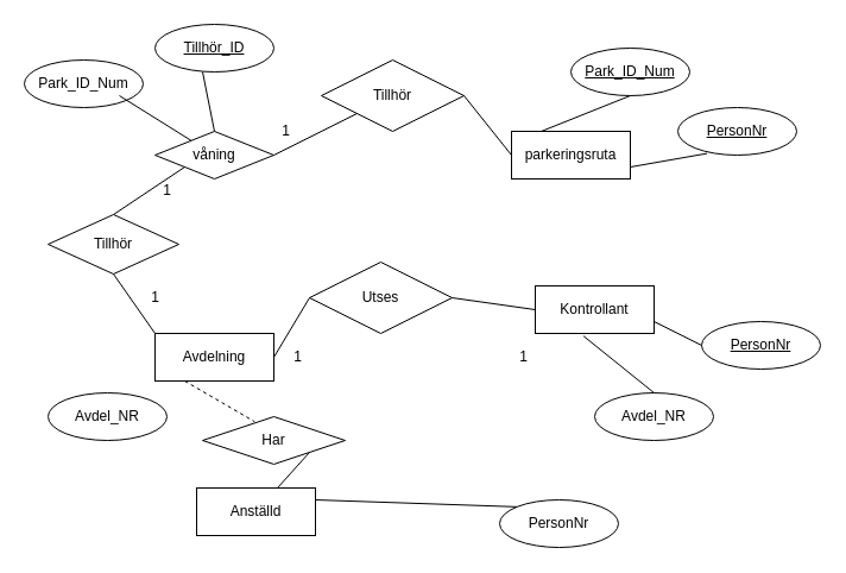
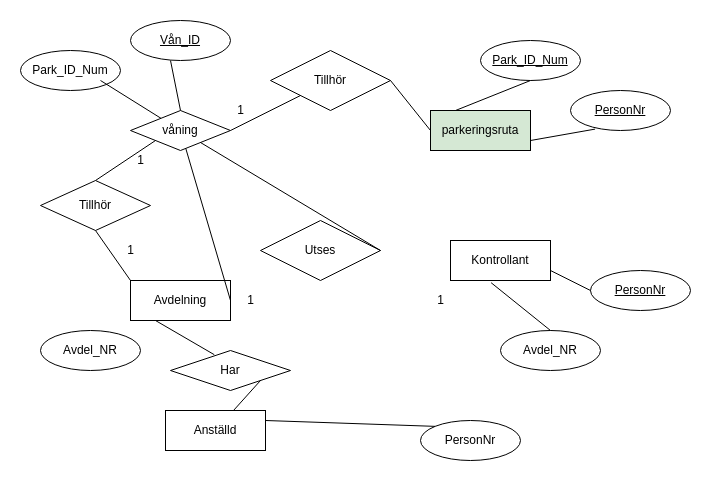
  <mxCell id="0" />
  <mxCell id="1" parent="0" />
- <mxCell id="2" value="parkeringsruta" style="whiteSpace=wrap;html=1;align=center;" vertex="1" parent="1"><mxGeometry x="430" y="110" width="100" height="40" as="geometry" /></mxCell>
+ <mxCell id="2" value="parkeringsruta" style="whiteSpace=wrap;html=1;align=center;fillColor=#d5e8d4;" vertex="1" parent="1"><mxGeometry x="430" y="110" width="100" height="40" as="geometry" /></mxCell>
  <mxCell id="3" value="våning" style="rhombus;whiteSpace=wrap;html=1;align=center;" vertex="1" parent="1"><mxGeometry x="130" y="110" width="100" height="40" as="geometry" /></mxCell>
  <mxCell id="4" value="Avdelning" style="whiteSpace=wrap;html=1;align=center;" vertex="1" parent="1"><mxGeometry x="130" y="280" width="100" height="40" as="geometry" /></mxCell>
  <mxCell id="5" value="Kontrollant" style="whiteSpace=wrap;html=1;align=center;" vertex="1" parent="1"><mxGeometry x="450" y="240" width="100" height="40" as="geometry" /></mxCell>
  <mxCell id="6" value="Avdel_NR" style="ellipse;whiteSpace=wrap;html=1;align=center;" vertex="1" parent="1"><mxGeometry x="500" y="330" width="100" height="40" as="geometry" /></mxCell>
  <mxCell id="7" value="PersonNr" style="ellipse;whiteSpace=wrap;html=1;align=center;fontStyle=4;" vertex="1" parent="1"><mxGeometry x="590" y="270" width="100" height="40" as="geometry" /></mxCell>
  <mxCell id="8" value="Park_ID_Num" style="ellipse;whiteSpace=wrap;html=1;align=center;fontStyle=4;" vertex="1" parent="1"><mxGeometry x="480" y="40" width="100" height="40" as="geometry" /></mxCell>
  <mxCell id="9" value="Utses" style="shape=rhombus;perimeter=rhombusPerimeter;whiteSpace=wrap;html=1;align=center;" vertex="1" parent="1"><mxGeometry x="260" y="220" width="120" height="60" as="geometry" /></mxCell>
- <mxCell id="10" value="" style="endArrow=none;html=1;rounded=0;exitX=1;exitY=0.5;exitDx=0;exitDy=0;entryX=0;entryY=0.5;entryDx=0;entryDy=0;" edge="1" parent="1" source="4" target="9"><mxGeometry relative="1" as="geometry"><mxPoint x="210" y="330" as="sourcePoint" /><mxPoint x="370" y="330" as="targetPoint" /></mxGeometry></mxCell>
- <mxCell id="11" value="" style="endArrow=none;html=1;rounded=0;entryX=0;entryY=0.5;entryDx=0;entryDy=0;exitX=1;exitY=0.5;exitDx=0;exitDy=0;" edge="1" parent="1" source="9" target="5"><mxGeometry relative="1" as="geometry"><mxPoint x="310" y="330" as="sourcePoint" /><mxPoint x="470" y="330" as="targetPoint" /></mxGeometry></mxCell>
+ <mxCell id="10" value="" style="endArrow=none;html=1;rounded=0;exitX=1;exitY=0.5;exitDx=0;exitDy=0;" edge="1" parent="1" source="4" target="3"><mxGeometry relative="1" as="geometry"><mxPoint x="210" y="330" as="sourcePoint" /><mxPoint x="370" y="330" as="targetPoint" /></mxGeometry></mxCell>
+ <mxCell id="11" value="" style="endArrow=none;html=1;rounded=0;exitX=1;exitY=0.5;exitDx=0;exitDy=0;" edge="1" parent="1" source="9" target="3"><mxGeometry relative="1" as="geometry"><mxPoint x="310" y="330" as="sourcePoint" /><mxPoint x="470" y="330" as="targetPoint" /></mxGeometry></mxCell>
  <mxCell id="12" value="1" style="text;html=1;align=center;verticalAlign=middle;resizable=0;points=[];autosize=1;" vertex="1" parent="1"><mxGeometry x="430" y="290" width="20" height="20" as="geometry" /></mxCell>
  <mxCell id="13" value="1" style="text;html=1;align=center;verticalAlign=middle;resizable=0;points=[];autosize=1;" vertex="1" parent="1"><mxGeometry x="240" y="290" width="20" height="20" as="geometry" /></mxCell>
  <mxCell id="14" value="Tillhör" style="shape=rhombus;perimeter=rhombusPerimeter;whiteSpace=wrap;html=1;align=center;" vertex="1" parent="1"><mxGeometry x="270" y="50" width="120" height="60" as="geometry" /></mxCell>
  <mxCell id="15" value="" style="endArrow=none;html=1;rounded=0;exitX=1;exitY=0.5;exitDx=0;exitDy=0;" edge="1" parent="1" source="3" target="14"><mxGeometry relative="1" as="geometry"><mxPoint x="240" y="180" as="sourcePoint" /><mxPoint x="270" y="127" as="targetPoint" /></mxGeometry></mxCell>
  <mxCell id="16" value="" style="endArrow=none;html=1;rounded=0;exitX=1;exitY=0.5;exitDx=0;exitDy=0;entryX=0;entryY=0.5;entryDx=0;entryDy=0;" edge="1" parent="1" source="14" target="2"><mxGeometry relative="1" as="geometry"><mxPoint x="380" y="180" as="sourcePoint" /><mxPoint x="540" y="180" as="targetPoint" /></mxGeometry></mxCell>
  <mxCell id="17" value="1" style="text;html=1;align=center;verticalAlign=middle;resizable=0;points=[];autosize=1;" vertex="1" parent="1"><mxGeometry x="230" y="100" width="20" height="20" as="geometry" /></mxCell>
  <mxCell id="18" value="Tillhör" style="shape=rhombus;perimeter=rhombusPerimeter;whiteSpace=wrap;html=1;align=center;" vertex="1" parent="1"><mxGeometry x="40" y="180" width="110" height="50" as="geometry" /></mxCell>
  <mxCell id="19" value="" style="endArrow=none;html=1;rounded=0;exitX=0.5;exitY=1;exitDx=0;exitDy=0;entryX=0;entryY=0;entryDx=0;entryDy=0;" edge="1" parent="1" source="18" target="4"><mxGeometry relative="1" as="geometry"><mxPoint x="100" y="240" as="sourcePoint" /><mxPoint x="260" y="240" as="targetPoint" /></mxGeometry></mxCell>
  <mxCell id="20" value="" style="endArrow=none;html=1;rounded=0;exitX=0.5;exitY=0;exitDx=0;exitDy=0;entryX=0;entryY=1;entryDx=0;entryDy=0;" edge="1" parent="1" source="18" target="3"><mxGeometry relative="1" as="geometry"><mxPoint x="200" y="190" as="sourcePoint" /><mxPoint x="360" y="190" as="targetPoint" /></mxGeometry></mxCell>
  <mxCell id="21" value="1" style="text;html=1;align=center;verticalAlign=middle;resizable=0;points=[];autosize=1;" vertex="1" parent="1"><mxGeometry x="120" y="240" width="20" height="20" as="geometry" /></mxCell>
  <mxCell id="22" value="1" style="text;html=1;align=center;verticalAlign=middle;resizable=0;points=[];autosize=1;" vertex="1" parent="1"><mxGeometry x="130" y="150" width="20" height="20" as="geometry" /></mxCell>
  <mxCell id="23" value="Anställd" style="whiteSpace=wrap;html=1;align=center;" vertex="1" parent="1"><mxGeometry x="165" y="410" width="100" height="40" as="geometry" /></mxCell>
  <mxCell id="24" value="PersonNr" style="ellipse;whiteSpace=wrap;html=1;align=center;fontStyle=4;" vertex="1" parent="1"><mxGeometry x="570" y="90" width="100" height="40" as="geometry" /></mxCell>
  <mxCell id="25" value="" style="endArrow=none;html=1;rounded=0;exitX=1;exitY=0.75;exitDx=0;exitDy=0;entryX=0;entryY=0.5;entryDx=0;entryDy=0;" edge="1" parent="1" source="5" target="7"><mxGeometry relative="1" as="geometry"><mxPoint x="520" y="320" as="sourcePoint" /><mxPoint x="680" y="320" as="targetPoint" /></mxGeometry></mxCell>
  <mxCell id="26" value="Avdel_NR" style="ellipse;whiteSpace=wrap;html=1;align=center;" vertex="1" parent="1"><mxGeometry x="40" y="330" width="100" height="40" as="geometry" /></mxCell>
  <mxCell id="27" value="" style="endArrow=none;html=1;rounded=0;exitX=0.406;exitY=1.055;exitDx=0;exitDy=0;exitPerimeter=0;entryX=0.5;entryY=0;entryDx=0;entryDy=0;" edge="1" parent="1" source="5" target="6"><mxGeometry relative="1" as="geometry"><mxPoint x="490" y="310" as="sourcePoint" /><mxPoint x="650" y="310" as="targetPoint" /></mxGeometry></mxCell>
  <mxCell id="28" value="" style="endArrow=none;html=1;rounded=0;exitX=0.25;exitY=0;exitDx=0;exitDy=0;entryX=0.5;entryY=1;entryDx=0;entryDy=0;" edge="1" parent="1" source="2" target="8"><mxGeometry relative="1" as="geometry"><mxPoint x="450" y="90" as="sourcePoint" /><mxPoint x="610" y="90" as="targetPoint" /></mxGeometry></mxCell>
  <mxCell id="29" value="" style="endArrow=none;html=1;rounded=0;entryX=0.246;entryY=0.965;entryDx=0;entryDy=0;entryPerimeter=0;" edge="1" parent="1" target="24"><mxGeometry relative="1" as="geometry"><mxPoint x="530" y="140" as="sourcePoint" /><mxPoint x="690" y="140" as="targetPoint" /></mxGeometry></mxCell>
- <mxCell id="30" value="Tillhör_ID" style="ellipse;whiteSpace=wrap;html=1;align=center;fontStyle=4;" vertex="1" parent="1"><mxGeometry x="130" y="20" width="100" height="40" as="geometry" /></mxCell>
+ <mxCell id="30" value="Vån_ID" style="ellipse;whiteSpace=wrap;html=1;align=center;fontStyle=4;" vertex="1" parent="1"><mxGeometry x="130" y="20" width="100" height="40" as="geometry" /></mxCell>
  <mxCell id="31" value="Park_ID_Num" style="ellipse;whiteSpace=wrap;html=1;align=center;" vertex="1" parent="1"><mxGeometry x="20" y="50" width="100" height="40" as="geometry" /></mxCell>
  <mxCell id="32" value="" style="endArrow=none;html=1;rounded=0;" edge="1" parent="1" target="3"><mxGeometry relative="1" as="geometry"><mxPoint x="100" y="80" as="sourcePoint" /><mxPoint x="260" y="80" as="targetPoint" /></mxGeometry></mxCell>
  <mxCell id="33" value="" style="endArrow=none;html=1;rounded=0;entryX=0.5;entryY=0;entryDx=0;entryDy=0;" edge="1" parent="1" target="3"><mxGeometry relative="1" as="geometry"><mxPoint x="170" y="60" as="sourcePoint" /><mxPoint x="330" y="60" as="targetPoint" /></mxGeometry></mxCell>
  <mxCell id="34" value="Har" style="shape=rhombus;perimeter=rhombusPerimeter;whiteSpace=wrap;html=1;align=center;" vertex="1" parent="1"><mxGeometry x="170" y="350" width="120" height="40" as="geometry" /></mxCell>
  <mxCell id="35" value="PersonNr" style="ellipse;whiteSpace=wrap;html=1;align=center;" vertex="1" parent="1"><mxGeometry x="420" y="420" width="100" height="40" as="geometry" /></mxCell>
- <mxCell id="36" value="" style="endArrow=none;html=1;rounded=0;exitX=0.25;exitY=1;exitDx=0;exitDy=0;entryX=0.365;entryY=0.105;entryDx=0;entryDy=0;entryPerimeter=0;dashed=1;" edge="1" parent="1" source="4" target="34"><mxGeometry relative="1" as="geometry"><mxPoint x="160" y="320" as="sourcePoint" /><mxPoint x="320" y="320" as="targetPoint" /></mxGeometry></mxCell>
+ <mxCell id="36" value="" style="endArrow=none;html=1;rounded=0;exitX=0.25;exitY=1;exitDx=0;exitDy=0;entryX=0.365;entryY=0.105;entryDx=0;entryDy=0;entryPerimeter=0;" edge="1" parent="1" source="4" target="34"><mxGeometry relative="1" as="geometry"><mxPoint x="160" y="320" as="sourcePoint" /><mxPoint x="320" y="320" as="targetPoint" /></mxGeometry></mxCell>
  <mxCell id="37" value="" style="endArrow=none;html=1;rounded=0;" edge="1" parent="1" target="23"><mxGeometry relative="1" as="geometry"><mxPoint x="260" y="380" as="sourcePoint" /><mxPoint x="420" y="380" as="targetPoint" /></mxGeometry></mxCell>
  <mxCell id="38" value="" style="endArrow=none;html=1;rounded=0;exitX=1;exitY=0.25;exitDx=0;exitDy=0;entryX=0;entryY=0;entryDx=0;entryDy=0;" edge="1" parent="1" source="23" target="35"><mxGeometry relative="1" as="geometry"><mxPoint x="380" y="390" as="sourcePoint" /><mxPoint x="540" y="390" as="targetPoint" /></mxGeometry></mxCell>
